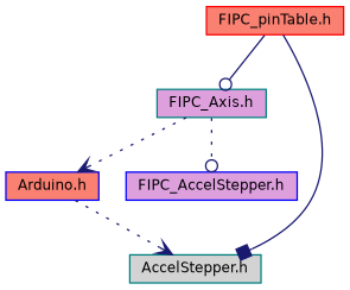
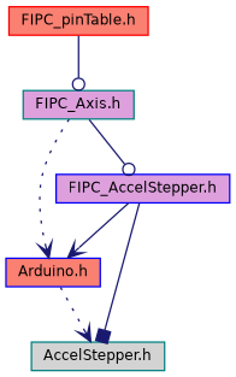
  digraph {
    node [color=teal fillcolor=salmon fontname=Helvetica fontsize=10 shape=record style=filled]
    edge [arrowhead=vee color=midnightblue fontname=Helvetica fontsize=10 labelfontname=Helvetica labelfontsize=10 style=solid]
    n1 [color=red fontcolor=black height=0.2 label="FIPC_pinTable.h" width=0.4]
    n2 [fillcolor=plum height=0.2 label="FIPC_Axis.h" width=0.4]
    n3 [color=blue height=0.2 label="Arduino.h" width=0.4]
    n4 [color=blue fillcolor=plum height=0.2 label="FIPC_AccelStepper.h" width=0.4]
    n5 [fillcolor=lightgrey height=0.2 label="AccelStepper.h" width=0.4]
    n1 -> n2 [arrowhead=odot]
    n2 -> n3 [style=dotted]
-   n2 -> n4 [arrowhead=odot style=dotted]
+   n2 -> n4 [arrowhead=odot]
    n3 -> n5 [style=dotted]
-   n1 -> n5 [arrowhead=box]
+   n4 -> n3
+   n4 -> n5 [arrowhead=box]
  }
